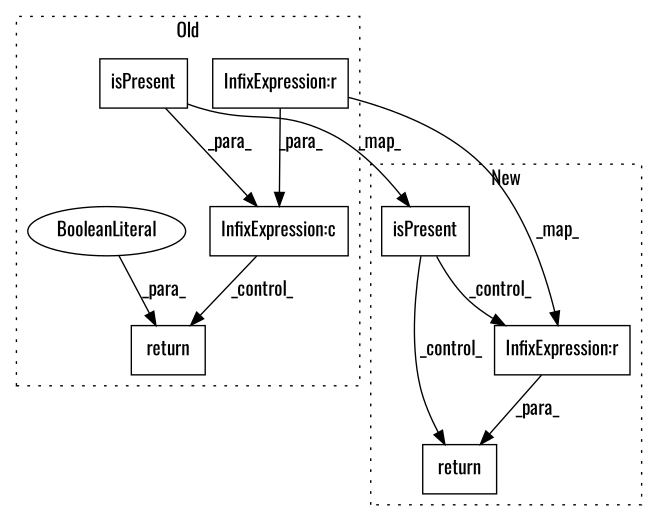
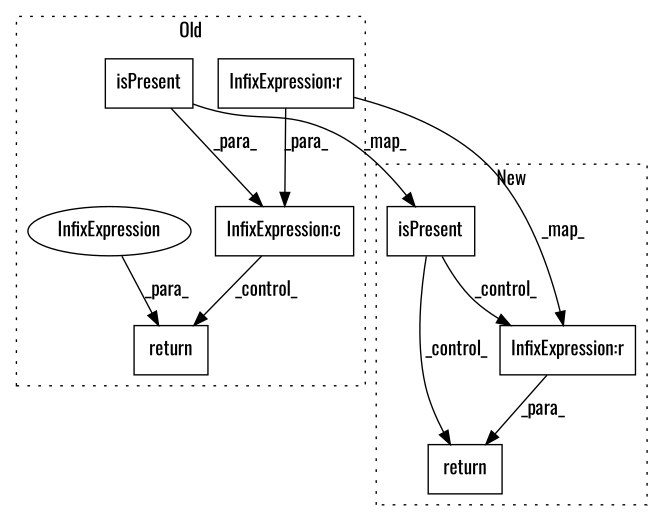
  digraph {
    fontname=Oswald
    node [a=27 l=4 shape=box fontname=Oswald]
    edge [fontname=Oswald]
    n1 [a=32 l=11 label=isPresent s=5912]
    n2 [label="InfixExpression:r" s=5944]
    n3 [label="InfixExpression:c" s=5923]
    n4 [a=41 l=7 label=return s=5960]
-   n5 [a=9 label=BooleanLiteral s=5967 shape=ellipse]
+   n5 [a=9 label=InfixExpression s=5967 shape=ellipse]
    n6 [a=32 l=11 label=isPresent s=5978]
    n7 [label="InfixExpression:r" s=6023]
    n8 [a=41 l=7 label=return s=5999]
    subgraph cluster_1 {
      label=Old
      style=dotted
      n1
      n2
      n3
      n4
      n5
    }
    subgraph cluster_2 {
      label=New
      style=dotted
      n6
      n7
      n8
    }
    n1 -> n3 [label=_para_]
    n1 -> n6 [label=_map_]
    n2 -> n3 [label=_para_]
    n2 -> n7 [label=_map_]
    n3 -> n4 [label=_control_]
    n5 -> n4 [label=_para_]
    n6 -> n7 [label=_control_]
    n6 -> n8 [label=_control_]
    n7 -> n8 [label=_para_]
  }
